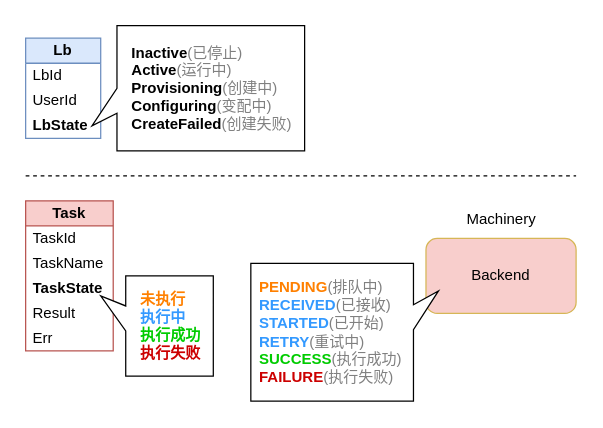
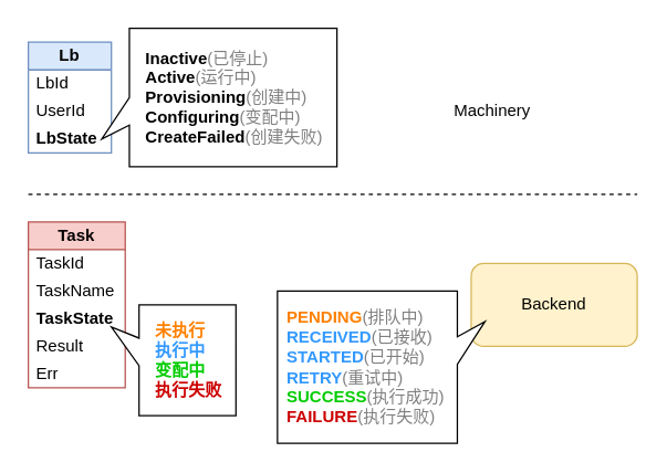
  <mxCell id="0" />
  <mxCell id="1" parent="0" />
  <mxCell id="2" value="&lt;b&gt;Lb&lt;/b&gt;" style="swimlane;fontStyle=0;childLayout=stackLayout;horizontal=1;startSize=20;horizontalStack=0;resizeParent=1;resizeParentMax=0;resizeLast=0;collapsible=1;marginBottom=0;whiteSpace=wrap;html=1;fillColor=#dae8fc;strokeColor=#6c8ebf;" vertex="1" parent="1"><mxGeometry x="20" y="30" width="60" height="80" as="geometry" /></mxCell>
  <mxCell id="3" value="LbId" style="text;strokeColor=none;fillColor=none;align=left;verticalAlign=middle;spacingLeft=4;spacingRight=4;overflow=hidden;points=[[0,0.5],[1,0.5]];portConstraint=eastwest;rotatable=0;whiteSpace=wrap;html=1;" vertex="1" parent="2"><mxGeometry y="20" width="60" height="20" as="geometry" /></mxCell>
  <mxCell id="4" value="UserId" style="text;strokeColor=none;fillColor=none;align=left;verticalAlign=middle;spacingLeft=4;spacingRight=4;overflow=hidden;points=[[0,0.5],[1,0.5]];portConstraint=eastwest;rotatable=0;whiteSpace=wrap;html=1;" vertex="1" parent="2"><mxGeometry y="40" width="60" height="20" as="geometry" /></mxCell>
  <mxCell id="5" value="&lt;font style=&quot;color: rgb(0, 0, 0);&quot;&gt;&lt;b&gt;LbState&lt;/b&gt;&lt;/font&gt;" style="text;strokeColor=none;fillColor=none;align=left;verticalAlign=middle;spacingLeft=4;spacingRight=4;overflow=hidden;points=[[0,0.5],[1,0.5]];portConstraint=eastwest;rotatable=0;whiteSpace=wrap;html=1;fontColor=#CC0000;" vertex="1" parent="2"><mxGeometry y="60" width="60" height="20" as="geometry" /></mxCell>
  <mxCell id="6" value="&lt;b&gt;Task&lt;/b&gt;" style="swimlane;fontStyle=0;childLayout=stackLayout;horizontal=1;startSize=20;horizontalStack=0;resizeParent=1;resizeParentMax=0;resizeLast=0;collapsible=1;marginBottom=0;whiteSpace=wrap;html=1;fillColor=#f8cecc;strokeColor=#b85450;" vertex="1" parent="1"><mxGeometry x="20" y="160" width="70" height="120" as="geometry" /></mxCell>
  <mxCell id="7" value="TaskId" style="text;strokeColor=none;fillColor=none;align=left;verticalAlign=middle;spacingLeft=4;spacingRight=4;overflow=hidden;points=[[0,0.5],[1,0.5]];portConstraint=eastwest;rotatable=0;whiteSpace=wrap;html=1;" vertex="1" parent="6"><mxGeometry y="20" width="70" height="20" as="geometry" /></mxCell>
  <mxCell id="8" value="TaskName" style="text;strokeColor=none;fillColor=none;align=left;verticalAlign=middle;spacingLeft=4;spacingRight=4;overflow=hidden;points=[[0,0.5],[1,0.5]];portConstraint=eastwest;rotatable=0;whiteSpace=wrap;html=1;" vertex="1" parent="6"><mxGeometry y="40" width="70" height="20" as="geometry" /></mxCell>
  <mxCell id="9" value="&lt;font style=&quot;color: rgb(0, 0, 0);&quot;&gt;&lt;b&gt;TaskState&lt;/b&gt;&lt;/font&gt;" style="text;strokeColor=none;fillColor=none;align=left;verticalAlign=middle;spacingLeft=4;spacingRight=4;overflow=hidden;points=[[0,0.5],[1,0.5]];portConstraint=eastwest;rotatable=0;whiteSpace=wrap;html=1;" vertex="1" parent="6"><mxGeometry y="60" width="70" height="20" as="geometry" /></mxCell>
  <mxCell id="10" value="Result" style="text;strokeColor=none;fillColor=none;align=left;verticalAlign=middle;spacingLeft=4;spacingRight=4;overflow=hidden;points=[[0,0.5],[1,0.5]];portConstraint=eastwest;rotatable=0;whiteSpace=wrap;html=1;" vertex="1" parent="6"><mxGeometry y="80" width="70" height="20" as="geometry" /></mxCell>
  <mxCell id="11" value="Err" style="text;strokeColor=none;fillColor=none;align=left;verticalAlign=middle;spacingLeft=4;spacingRight=4;overflow=hidden;points=[[0,0.5],[1,0.5]];portConstraint=eastwest;rotatable=0;whiteSpace=wrap;html=1;" vertex="1" parent="6"><mxGeometry y="100" width="70" height="20" as="geometry" /></mxCell>
  <mxCell id="12" value="" style="shape=callout;whiteSpace=wrap;html=1;perimeter=calloutPerimeter;direction=south;position2=0.8;size=20;position=0.5;base=20;" vertex="1" parent="1"><mxGeometry x="73" y="20" width="170" height="100" as="geometry" /></mxCell>
  <mxCell id="13" value="&lt;font&gt;&lt;font style=&quot;color: light-dark(rgb(0, 0, 0), rgb(237, 237, 237));&quot;&gt;&lt;b style=&quot;&quot;&gt;Inactive&lt;/b&gt;&lt;/font&gt;&lt;font style=&quot;color: rgb(128, 128, 128);&quot;&gt;(已停止)&lt;/font&gt;&lt;/font&gt;&lt;div&gt;&lt;font&gt;&lt;font style=&quot;color: light-dark(rgb(0, 0, 0), rgb(237, 237, 237));&quot;&gt;&lt;b&gt;Active&lt;/b&gt;&lt;/font&gt;&lt;font style=&quot;color: rgb(128, 128, 128);&quot;&gt;(运行中)&lt;/font&gt;&lt;/font&gt;&lt;/div&gt;&lt;div&gt;&lt;font&gt;&lt;font style=&quot;color: light-dark(rgb(0, 0, 0), rgb(237, 237, 237));&quot;&gt;&lt;b&gt;Provisioning&lt;/b&gt;&lt;/font&gt;&lt;font style=&quot;color: rgb(128, 128, 128);&quot;&gt;(创建中)&lt;/font&gt;&lt;/font&gt;&lt;/div&gt;&lt;div&gt;&lt;font&gt;&lt;font style=&quot;color: light-dark(rgb(0, 0, 0), rgb(237, 237, 237));&quot;&gt;&lt;b&gt;Configuring&lt;/b&gt;&lt;/font&gt;&lt;font style=&quot;color: rgb(128, 128, 128);&quot;&gt;(变配中)&lt;/font&gt;&lt;/font&gt;&lt;/div&gt;&lt;div&gt;&lt;font&gt;&lt;font style=&quot;color: light-dark(rgb(0, 0, 0), rgb(237, 237, 237));&quot;&gt;&lt;b&gt;CreateFailed&lt;/b&gt;&lt;/font&gt;&lt;font style=&quot;color: rgb(128, 128, 128);&quot;&gt;(创建失败)&lt;/font&gt;&lt;/font&gt;&lt;/div&gt;" style="text;html=1;align=left;verticalAlign=middle;resizable=0;points=[];autosize=1;strokeColor=none;fillColor=none;" vertex="1" parent="1"><mxGeometry x="103" y="25" width="150" height="90" as="geometry" /></mxCell>
  <mxCell id="14" value="" style="shape=callout;whiteSpace=wrap;html=1;perimeter=calloutPerimeter;direction=south;position2=0.2;size=20;position=0.3;" vertex="1" parent="1"><mxGeometry x="80" y="220" width="90" height="80" as="geometry" /></mxCell>
- <mxCell id="15" value="&lt;font style=&quot;color: rgb(255, 128, 0);&quot;&gt;&lt;b&gt;未执行&lt;/b&gt;&lt;/font&gt;&lt;div&gt;&lt;font style=&quot;background-color: light-dark(#ffffff, var(--ge-dark-color, #121212)); color: rgb(51, 153, 255);&quot;&gt;&lt;b&gt;执行中&lt;/b&gt;&lt;/font&gt;&lt;/div&gt;&lt;div&gt;&lt;font style=&quot;background-color: light-dark(#ffffff, var(--ge-dark-color, #121212)); color: rgb(0, 204, 0);&quot;&gt;&lt;b style=&quot;&quot;&gt;执行成功&lt;/b&gt;&lt;/font&gt;&lt;/div&gt;&lt;div&gt;&lt;font style=&quot;background-color: light-dark(#ffffff, var(--ge-dark-color, #121212));&quot; color=&quot;#cc0000&quot;&gt;&lt;b&gt;执行失败&lt;/b&gt;&lt;/font&gt;&lt;/div&gt;" style="text;html=1;align=left;verticalAlign=middle;resizable=0;points=[];autosize=1;strokeColor=none;fillColor=none;" vertex="1" parent="1"><mxGeometry x="110" y="225" width="70" height="70" as="geometry" /></mxCell>
- <mxCell id="16" value="Backend" style="rounded=1;whiteSpace=wrap;html=1;fillColor=#f8cecc;strokeColor=#d6b656;" vertex="1" parent="1"><mxGeometry x="340" y="190" width="120" height="60" as="geometry" /></mxCell>
- <mxCell id="17" value="Machinery" style="text;html=1;align=center;verticalAlign=middle;resizable=0;points=[];autosize=1;strokeColor=none;fillColor=none;" vertex="1" parent="1"><mxGeometry x="360" y="160" width="80" height="30" as="geometry" /></mxCell>
+ <mxCell id="15" value="&lt;font style=&quot;color: rgb(255, 128, 0);&quot;&gt;&lt;b&gt;未执行&lt;/b&gt;&lt;/font&gt;&lt;div&gt;&lt;font style=&quot;background-color: light-dark(#ffffff, var(--ge-dark-color, #121212)); color: rgb(51, 153, 255);&quot;&gt;&lt;b&gt;执行中&lt;/b&gt;&lt;/font&gt;&lt;/div&gt;&lt;div&gt;&lt;font style=&quot;background-color: light-dark(#ffffff, var(--ge-dark-color, #121212)); color: rgb(0, 204, 0);&quot;&gt;&lt;b style=&quot;&quot;&gt;变配中&lt;/b&gt;&lt;/font&gt;&lt;/div&gt;&lt;div&gt;&lt;font style=&quot;background-color: light-dark(#ffffff, var(--ge-dark-color, #121212));&quot; color=&quot;#cc0000&quot;&gt;&lt;b&gt;执行失败&lt;/b&gt;&lt;/font&gt;&lt;/div&gt;" style="text;html=1;align=left;verticalAlign=middle;resizable=0;points=[];autosize=1;strokeColor=none;fillColor=none;" vertex="1" parent="1"><mxGeometry x="110" y="225" width="70" height="70" as="geometry" /></mxCell>
+ <mxCell id="16" value="Backend" style="rounded=1;whiteSpace=wrap;html=1;fillColor=#fff2cc;strokeColor=#d6b656;" vertex="1" parent="1"><mxGeometry x="340" y="190" width="120" height="60" as="geometry" /></mxCell>
+ <mxCell id="17" value="Machinery" style="text;html=1;align=center;verticalAlign=middle;resizable=0;points=[];autosize=1;strokeColor=none;fillColor=none;" vertex="1" parent="1"><mxGeometry x="315" y="65" width="80" height="30" as="geometry" /></mxCell>
  <mxCell id="18" value="" style="shape=callout;whiteSpace=wrap;html=1;perimeter=calloutPerimeter;direction=south;position2=0.2;size=20;position=0.3;flipH=1;" vertex="1" parent="1"><mxGeometry x="200" y="210" width="150" height="110" as="geometry" /></mxCell>
  <mxCell id="19" value="&lt;font style=&quot;color: rgb(255, 128, 0);&quot;&gt;&lt;b&gt;PENDING&lt;/b&gt;&lt;/font&gt;&lt;font style=&quot;background-color: light-dark(#ffffff, var(--ge-dark-color, #121212)); color: rgb(128, 128, 128);&quot;&gt;(排队中)&lt;/font&gt;&lt;div&gt;&lt;font style=&quot;color: rgb(51, 153, 255);&quot;&gt;&lt;b&gt;RECEIVED&lt;/b&gt;&lt;/font&gt;&lt;font style=&quot;background-color: light-dark(#ffffff, var(--ge-dark-color, #121212)); color: rgb(128, 128, 128);&quot;&gt;(已接收)&lt;/font&gt;&lt;/div&gt;&lt;div&gt;&lt;font style=&quot;color: rgb(51, 153, 255);&quot;&gt;&lt;b&gt;STARTED&lt;/b&gt;&lt;/font&gt;&lt;font style=&quot;background-color: light-dark(#ffffff, var(--ge-dark-color, #121212)); color: rgb(128, 128, 128);&quot;&gt;(已开始)&lt;/font&gt;&lt;/div&gt;&lt;div&gt;&lt;span style=&quot;background-color: light-dark(#ffffff, var(--ge-dark-color, #121212));&quot;&gt;&lt;font style=&quot;color: rgb(51, 153, 255);&quot;&gt;&lt;b&gt;RETRY&lt;/b&gt;&lt;/font&gt;&lt;font style=&quot;color: rgb(128, 128, 128);&quot;&gt;(重试中)&lt;/font&gt;&lt;/span&gt;&lt;/div&gt;&lt;div&gt;&lt;span style=&quot;background-color: light-dark(#ffffff, var(--ge-dark-color, #121212));&quot;&gt;&lt;font style=&quot;color: rgb(0, 204, 0);&quot;&gt;&lt;b style=&quot;&quot;&gt;SUCCESS&lt;/b&gt;&lt;/font&gt;&lt;font style=&quot;color: rgb(128, 128, 128);&quot;&gt;(执行成功)&lt;/font&gt;&lt;/span&gt;&lt;/div&gt;&lt;div&gt;&lt;span style=&quot;background-color: light-dark(#ffffff, var(--ge-dark-color, #121212));&quot;&gt;&lt;font color=&quot;#cc0000&quot;&gt;&lt;b&gt;FAILURE&lt;/b&gt;&lt;/font&gt;&lt;font style=&quot;color: rgb(128, 128, 128);&quot;&gt;(执行失败)&lt;/font&gt;&lt;/span&gt;&lt;/div&gt;" style="text;html=1;align=left;verticalAlign=middle;resizable=0;points=[];autosize=1;strokeColor=none;fillColor=none;" vertex="1" parent="1"><mxGeometry x="205" y="215" width="140" height="100" as="geometry" /></mxCell>
  <mxCell id="20" value="" style="endArrow=none;html=1;rounded=0;dashed=1;" edge="1" parent="1"><mxGeometry width="50" height="50" relative="1" as="geometry"><mxPoint x="20" y="140" as="sourcePoint" /><mxPoint x="460" y="140" as="targetPoint" /></mxGeometry></mxCell>
